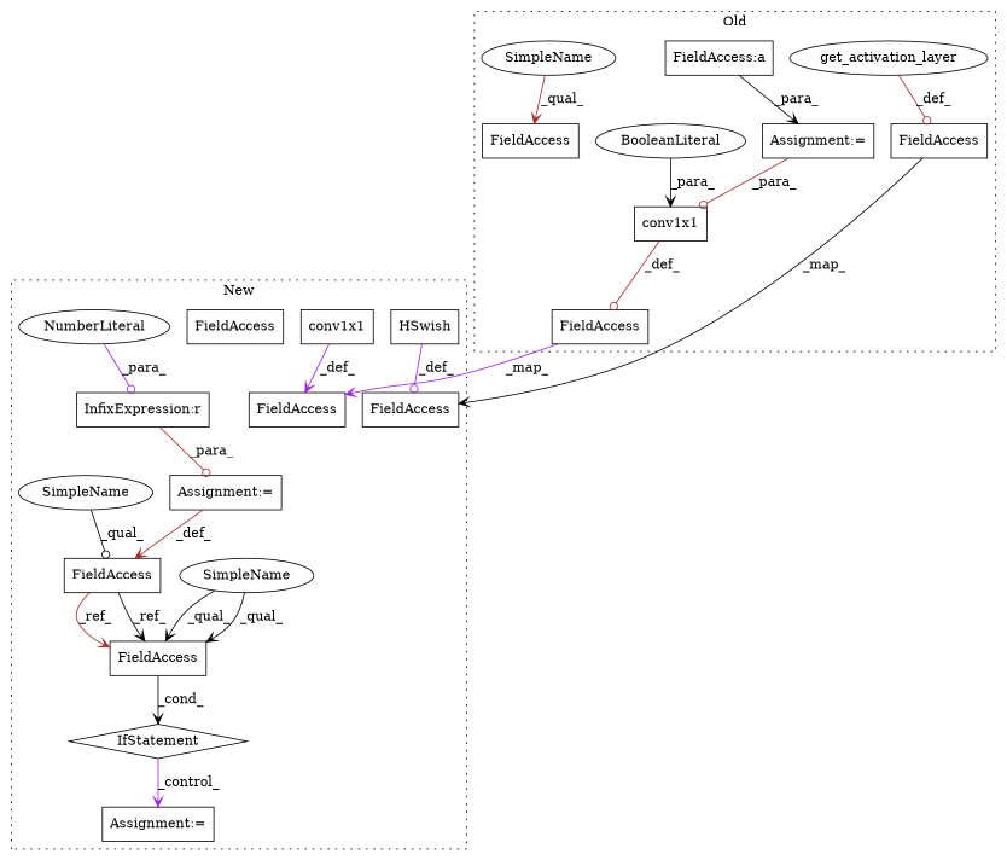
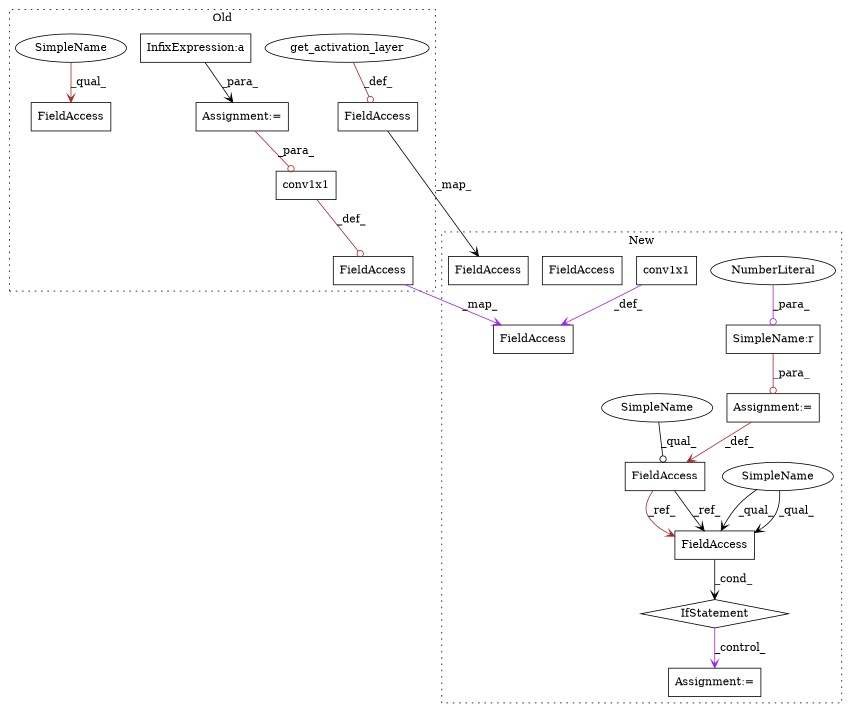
  digraph {
    node [a=22 l=4 s=2953 shape=box]
    edge [arrowhead=vee color=black]
    n1 [a=32 l="8,1" label=conv1x1 s="8398,8431"]
-   n2 [a=27 l=3 label="FieldAccess:a" s=8323]
-   n3 [a=9 label=BooleanLiteral s=8427 shape=ellipse]
+   n2 [a=27 l=3 label="InfixExpression:a" s=8323]
    n4 [l=10 label=FieldAccess s=8387]
    n5 [l=9 label=FieldAccess s=8342]
    n6 [a=7 l=1 label="Assignment:=" s=8313]
    n7 [l=10 label=FieldAccess s=8438]
    n8 [a=32 l="21,1" label=get_activation_layer s="8449,8480" shape=ellipse]
    n9 [a=42 label=SimpleName s=8342 shape=ellipse]
    n10 [a=25 l="4,2" label=IfStatement s="2949,2969" shape=diamond]
-   n11 [a=27 label="InfixExpression:r" s=2856]
+   n11 [a=27 label="SimpleName:r" s=2856]
    n12 [a=34 l=3 label=NumberLiteral s=2860 shape=ellipse]
    n13 [l=16 label=FieldAccess s=2826]
    n14 [l=10 label=FieldAccess s=2870]
    n15 [a=32 l="8,1" label=conv1x1 s="2881,2913"]
    n16 [l=16 label=FieldAccess]
    n17 [a=7 l=1 label="Assignment:=" s=2991]
    n18 [a=7 l=1 label="Assignment:=" s=2842]
    n19 [l=10 label=FieldAccess s=2920]
-   n20 [a=32 l="7,1" label=HSwish s="2931,2942"]
    n21 [a=42 label=SimpleName shape=ellipse]
    n22 [a=42 label=SimpleName s=2826 shape=ellipse]
    n23 [l=16 label=FieldAccess]
    subgraph cluster_1 {
      label=Old
      style=dotted
      n1
      n2
-     n3
      n4
      n5
      n6
      n7
      n8
      n9
    }
    subgraph cluster_2 {
      label=New
      style=dotted
      n10
      n11
      n12
      n13
      n14
      n15
      n16
      n17
      n18
      n19
-     n20
      n21
      n22
      n23
    }
    n1 -> n4 [arrowhead=odot color=brown label=_def_]
    n2 -> n6 [label=_para_]
-   n3 -> n1 [label=_para_]
    n4 -> n14 [color=purple label=_map_]
    n6 -> n1 [arrowhead=odot color=brown label=_para_]
    n7 -> n19 [label=_map_]
    n8 -> n7 [arrowhead=odot color=brown label=_def_]
    n9 -> n5 [color=brown label=_qual_]
    n10 -> n17 [color=purple label=_control_]
    n11 -> n18 [arrowhead=odot color=brown label=_para_]
    n12 -> n11 [arrowhead=odot color=purple label=_para_]
    n13 -> n23 [color=brown label=_ref_]
    n13 -> n23 [label=_ref_]
    n15 -> n14 [color=purple label=_def_]
    n18 -> n13 [color=brown label=_def_]
-   n20 -> n19 [arrowhead=odot color=purple label=_def_]
    n21 -> n23 [label=_qual_]
    n21 -> n23 [label=_qual_]
    n22 -> n13 [arrowhead=odot label=_qual_]
    n23 -> n10 [label=_cond_]
  }
